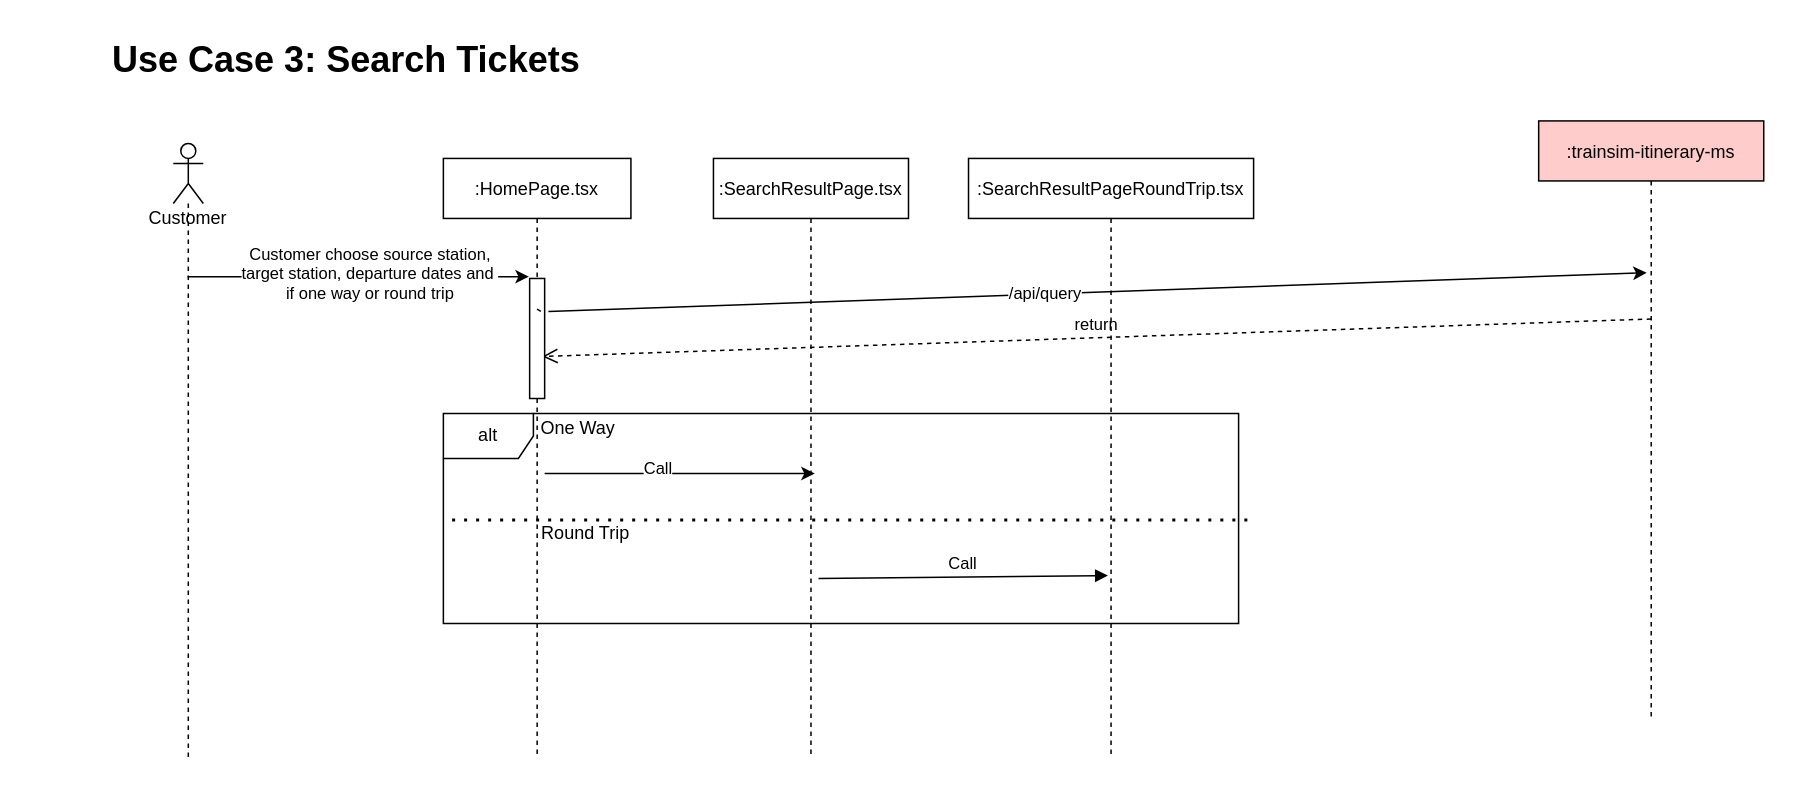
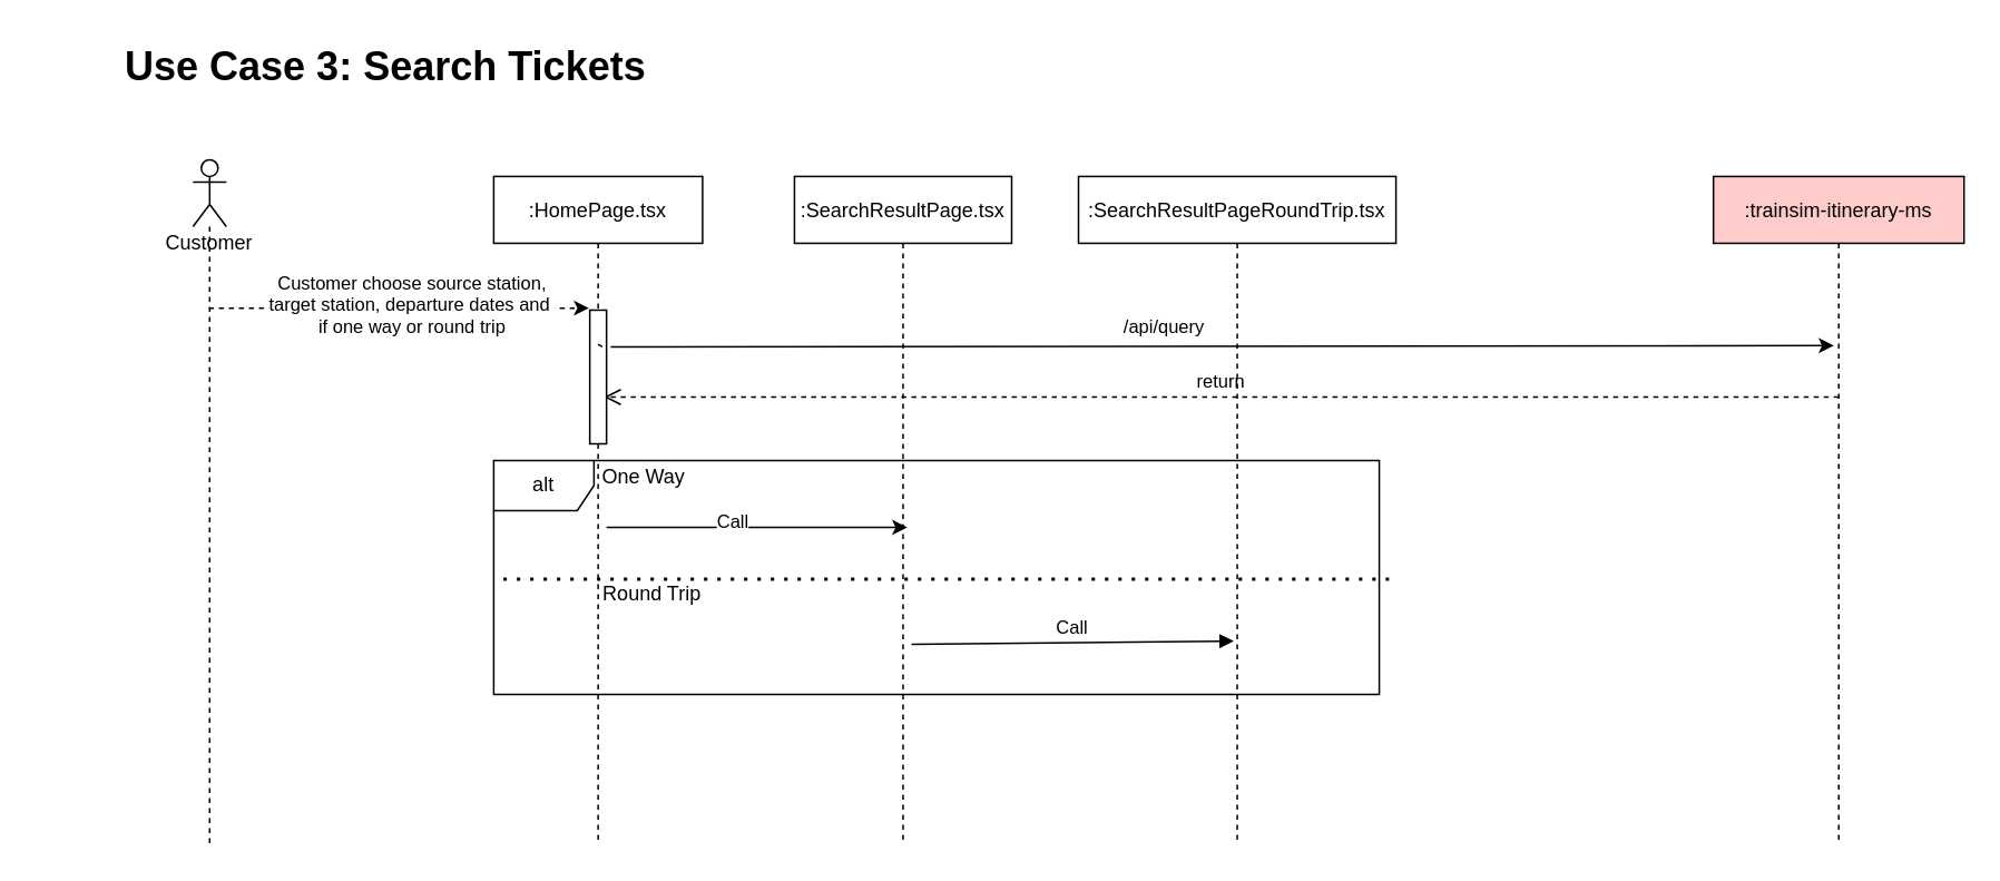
  <mxCell id="0" />
  <mxCell id="1" parent="0" />
  <mxCell id="2" value="alt" style="shape=umlFrame;whiteSpace=wrap;html=1;" parent="1" vertex="1"><mxGeometry x="295" y="275" width="530" height="140" as="geometry" /></mxCell>
  <mxCell id="3" value=":HomePage.tsx" style="shape=umlLifeline;perimeter=lifelinePerimeter;container=1;collapsible=0;recursiveResize=0;rounded=0;shadow=0;strokeWidth=1;" parent="1" vertex="1"><mxGeometry x="295" y="105" width="125" height="400" as="geometry" /></mxCell>
  <mxCell id="4" value=":SearchResultPage.tsx" style="shape=umlLifeline;perimeter=lifelinePerimeter;container=1;collapsible=0;recursiveResize=0;rounded=0;shadow=0;strokeWidth=1;" parent="1" vertex="1"><mxGeometry x="475" y="105" width="130" height="400" as="geometry" /></mxCell>
  <mxCell id="5" value="Call" style="html=1;verticalAlign=bottom;endArrow=block;entryX=0.489;entryY=0.695;entryDx=0;entryDy=0;entryPerimeter=0;" parent="4" target="18" edge="1"><mxGeometry width="80" relative="1" as="geometry"><mxPoint x="70" y="280" as="sourcePoint" /><mxPoint x="150" y="280" as="targetPoint" /></mxGeometry></mxCell>
  <mxCell id="6" value="Customer" style="shape=umlLifeline;participant=umlActor;perimeter=lifelinePerimeter;whiteSpace=wrap;html=1;container=1;collapsible=0;recursiveResize=0;verticalAlign=top;spacingTop=36;outlineConnect=0;" parent="1" vertex="1"><mxGeometry x="115" y="95" width="20" height="410" as="geometry" /></mxCell>
  <mxCell id="7" value="Use Case 3: Search Tickets" style="text;strokeColor=none;fillColor=none;html=1;fontSize=24;fontStyle=1;verticalAlign=middle;align=center;" parent="1" vertex="1"><mxGeometry x="20" y="20" width="420" height="40" as="geometry" /></mxCell>
- <mxCell id="8" value=":trainsim-itinerary-ms" style="shape=umlLifeline;perimeter=lifelinePerimeter;container=1;collapsible=0;recursiveResize=0;rounded=0;shadow=0;strokeWidth=1;fillColor=#FFCCCC;" parent="1" vertex="1"><mxGeometry x="1025" y="80" width="150" height="400" as="geometry" /></mxCell>
- <mxCell id="9" value="" style="endArrow=classic;html=1;entryX=0.456;entryY=0.197;entryDx=0;entryDy=0;entryPerimeter=0;" parent="1" source="6" target="3" edge="1"><mxGeometry width="50" height="50" relative="1" as="geometry"><mxPoint x="135" y="215" as="sourcePoint" /><mxPoint x="185" y="165" as="targetPoint" /></mxGeometry></mxCell>
+ <mxCell id="8" value=":trainsim-itinerary-ms" style="shape=umlLifeline;perimeter=lifelinePerimeter;container=1;collapsible=0;recursiveResize=0;rounded=0;shadow=0;strokeWidth=1;fillColor=#FFCCCC;" parent="1" vertex="1"><mxGeometry x="1025" y="105" width="150" height="400" as="geometry" /></mxCell>
+ <mxCell id="9" value="" style="endArrow=classic;html=1;entryX=0.456;entryY=0.197;entryDx=0;entryDy=0;entryPerimeter=0;dashed=1;" parent="1" source="6" target="3" edge="1"><mxGeometry width="50" height="50" relative="1" as="geometry"><mxPoint x="135" y="215" as="sourcePoint" /><mxPoint x="185" y="165" as="targetPoint" /></mxGeometry></mxCell>
  <mxCell id="10" value="Customer choose source station,&lt;br&gt;target station, departure dates and&amp;nbsp;&lt;br&gt;if one way or round trip" style="edgeLabel;html=1;align=center;verticalAlign=middle;resizable=0;points=[];" parent="9" vertex="1" connectable="0"><mxGeometry x="0.116" y="2" relative="1" as="geometry"><mxPoint x="-6" as="offset" /></mxGeometry></mxCell>
  <mxCell id="11" value="" style="endArrow=classic;html=1;" parent="1" edge="1"><mxGeometry width="50" height="50" relative="1" as="geometry"><mxPoint x="362.5" y="315" as="sourcePoint" /><mxPoint x="542.5" y="315" as="targetPoint" /><Array as="points" /></mxGeometry></mxCell>
  <mxCell id="12" value="Call" style="edgeLabel;html=1;align=center;verticalAlign=middle;resizable=0;points=[];" parent="11" vertex="1" connectable="0"><mxGeometry x="-0.165" y="4" relative="1" as="geometry"><mxPoint as="offset" /></mxGeometry></mxCell>
  <mxCell id="13" value="" style="endArrow=classic;html=1;startArrow=none;entryX=0.48;entryY=0.253;entryDx=0;entryDy=0;entryPerimeter=0;" parent="1" target="8" edge="1"><mxGeometry width="50" height="50" relative="1" as="geometry"><mxPoint x="365" y="207" as="sourcePoint" /><mxPoint x="855" y="207" as="targetPoint" /><Array as="points" /></mxGeometry></mxCell>
  <mxCell id="14" value="return" style="html=1;verticalAlign=bottom;endArrow=open;dashed=1;endSize=8;entryX=0.85;entryY=0.65;entryDx=0;entryDy=0;entryPerimeter=0;exitX=0.5;exitY=0.33;exitDx=0;exitDy=0;exitPerimeter=0;" parent="1" source="8" target="15" edge="1"><mxGeometry relative="1" as="geometry"><mxPoint x="855" y="237" as="sourcePoint" /><mxPoint x="535" y="253" as="targetPoint" /><Array as="points" /></mxGeometry></mxCell>
  <mxCell id="15" value="" style="html=1;points=[];perimeter=orthogonalPerimeter;" parent="1" vertex="1"><mxGeometry x="352.5" y="185" width="10" height="80" as="geometry" /></mxCell>
  <mxCell id="16" value="" style="endArrow=none;html=1;exitX=0.52;exitY=0.255;exitDx=0;exitDy=0;exitPerimeter=0;entryX=0.493;entryY=0.255;entryDx=0;entryDy=0;entryPerimeter=0;" parent="1" source="3" target="15" edge="1"><mxGeometry width="50" height="50" relative="1" as="geometry"><mxPoint x="360" y="207" as="sourcePoint" /><mxPoint x="1023.95" y="207" as="targetPoint" /><Array as="points" /></mxGeometry></mxCell>
  <mxCell id="17" value="&lt;div&gt;/api/query&lt;/div&gt;" style="edgeLabel;html=1;align=center;verticalAlign=middle;resizable=0;points=[];" parent="16" vertex="1" connectable="0"><mxGeometry x="-0.165" y="4" relative="1" as="geometry"><mxPoint x="338" y="-15" as="offset" /></mxGeometry></mxCell>
  <mxCell id="18" value=":SearchResultPageRoundTrip.tsx" style="shape=umlLifeline;perimeter=lifelinePerimeter;container=1;collapsible=0;recursiveResize=0;rounded=0;shadow=0;strokeWidth=1;" parent="1" vertex="1"><mxGeometry x="645" y="105" width="190" height="400" as="geometry" /></mxCell>
  <mxCell id="19" value="One Way" style="text;html=1;strokeColor=none;fillColor=none;align=center;verticalAlign=middle;whiteSpace=wrap;rounded=0;" parent="1" vertex="1"><mxGeometry x="355" y="275" width="60" height="20" as="geometry" /></mxCell>
  <mxCell id="20" value="" style="endArrow=none;dashed=1;html=1;dashPattern=1 3;strokeWidth=2;exitX=0.011;exitY=0.507;exitDx=0;exitDy=0;exitPerimeter=0;entryX=1.011;entryY=0.507;entryDx=0;entryDy=0;entryPerimeter=0;" parent="1" source="2" target="2" edge="1"><mxGeometry width="50" height="50" relative="1" as="geometry"><mxPoint x="325" y="395" as="sourcePoint" /><mxPoint x="375" y="345" as="targetPoint" /></mxGeometry></mxCell>
  <mxCell id="21" value="Round Trip" style="text;html=1;strokeColor=none;fillColor=none;align=center;verticalAlign=middle;whiteSpace=wrap;rounded=0;" parent="1" vertex="1"><mxGeometry x="345" y="345" width="90" height="20" as="geometry" /></mxCell>
